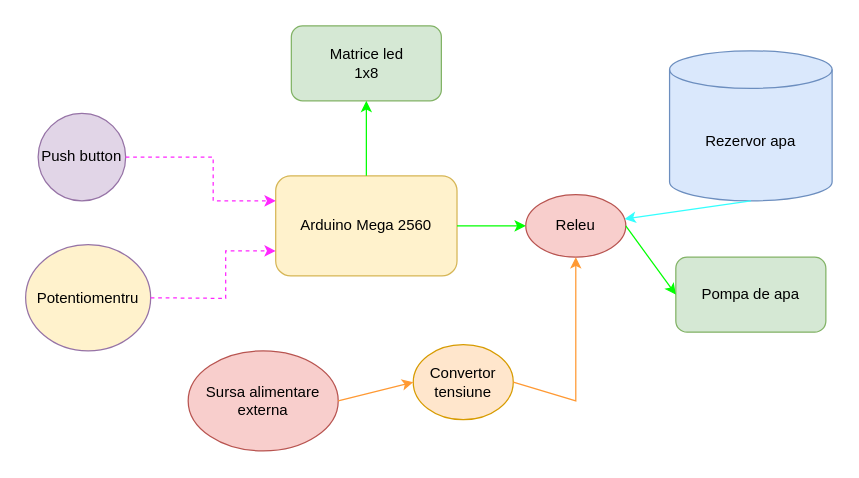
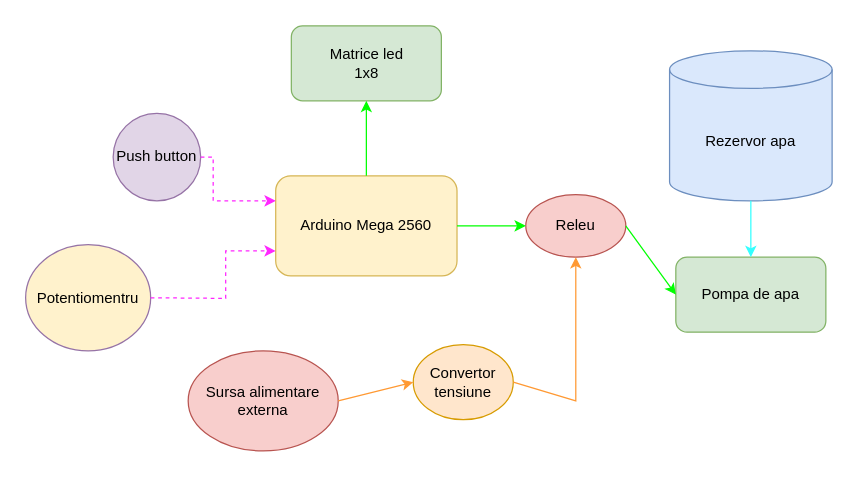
  <mxCell id="0" />
  <mxCell id="1" parent="0" />
  <mxCell id="2" value="Arduino Mega 2560" style="rounded=1;whiteSpace=wrap;html=1;fillColor=#fff2cc;strokeColor=#d6b656;" parent="1" vertex="1"><mxGeometry x="220" y="140" width="145" height="80" as="geometry" /></mxCell>
  <mxCell id="3" value="Matrice led&lt;br&gt;1x8" style="rounded=1;whiteSpace=wrap;html=1;fillColor=#d5e8d4;strokeColor=#82b366;" parent="1" vertex="1"><mxGeometry x="232.5" y="20" width="120" height="60" as="geometry" /></mxCell>
  <mxCell id="4" value="Potentiomentru" style="ellipse;whiteSpace=wrap;html=1;fillColor=#fff2cc;strokeColor=#9673a6;" parent="1" vertex="1"><mxGeometry x="20" y="195" width="100" height="85" as="geometry" /></mxCell>
  <mxCell id="5" value="Pompa de apa" style="rounded=1;whiteSpace=wrap;html=1;fillColor=#d5e8d4;strokeColor=#82b366;" parent="1" vertex="1"><mxGeometry x="540" y="205" width="120" height="60" as="geometry" /></mxCell>
  <mxCell id="6" value="Releu" style="ellipse;whiteSpace=wrap;html=1;fillColor=#f8cecc;strokeColor=#b85450;" parent="1" vertex="1"><mxGeometry x="420" y="155" width="80" height="50" as="geometry" /></mxCell>
  <mxCell id="7" value="Convertor tensiune" style="ellipse;whiteSpace=wrap;html=1;fillColor=#ffe6cc;strokeColor=#d79b00;" parent="1" vertex="1"><mxGeometry x="330" y="275" width="80" height="60" as="geometry" /></mxCell>
  <mxCell id="8" value="Rezervor&amp;nbsp;apa" style="shape=cylinder3;whiteSpace=wrap;html=1;boundedLbl=1;backgroundOutline=1;size=15;fillColor=#dae8fc;strokeColor=#6c8ebf;" parent="1" vertex="1"><mxGeometry x="535" y="40" width="130" height="120" as="geometry" /></mxCell>
  <mxCell id="9" value="Sursa alimentare externa" style="ellipse;whiteSpace=wrap;html=1;fillColor=#f8cecc;strokeColor=#b85450;" parent="1" vertex="1"><mxGeometry x="150" y="280" width="120" height="80" as="geometry" /></mxCell>
  <mxCell id="10" value="" style="endArrow=classic;html=1;rounded=0;edgeStyle=elbowEdgeStyle;entryX=0;entryY=0.5;entryDx=0;entryDy=0;fillColor=#60a917;strokeColor=#00FF00;" parent="1" target="6" edge="1"><mxGeometry width="50" height="50" relative="1" as="geometry"><mxPoint x="365" y="180" as="sourcePoint" /><mxPoint x="415" y="120" as="targetPoint" /></mxGeometry></mxCell>
  <mxCell id="11" value="" style="endArrow=classic;html=1;rounded=0;exitX=1;exitY=0.5;exitDx=0;exitDy=0;entryX=0;entryY=0.5;entryDx=0;entryDy=0;fillColor=#60a917;strokeColor=#00FF00;" parent="1" source="6" target="5" edge="1"><mxGeometry width="50" height="50" relative="1" as="geometry"><mxPoint x="490" y="330" as="sourcePoint" /><mxPoint x="540" y="280" as="targetPoint" /></mxGeometry></mxCell>
  <mxCell id="12" value="" style="endArrow=classic;html=1;rounded=0;exitX=1;exitY=0.5;exitDx=0;exitDy=0;entryX=0.5;entryY=1;entryDx=0;entryDy=0;fillColor=#fa6800;strokeColor=#FF9933;" parent="1" source="7" target="6" edge="1"><mxGeometry width="50" height="50" relative="1" as="geometry"><mxPoint x="490" y="340" as="sourcePoint" /><mxPoint x="540" y="290" as="targetPoint" /><Array as="points"><mxPoint x="460" y="320" /></Array></mxGeometry></mxCell>
  <mxCell id="13" value="" style="endArrow=classic;html=1;rounded=0;exitX=1;exitY=0.5;exitDx=0;exitDy=0;entryX=0;entryY=0.5;entryDx=0;entryDy=0;fillColor=#fa6800;strokeColor=#FF9933;" parent="1" source="9" target="7" edge="1"><mxGeometry width="50" height="50" relative="1" as="geometry"><mxPoint x="370" y="270" as="sourcePoint" /><mxPoint x="420" y="220" as="targetPoint" /></mxGeometry></mxCell>
  <mxCell id="14" value="" style="endArrow=classic;html=1;rounded=0;entryX=0.5;entryY=1;entryDx=0;entryDy=0;exitX=0.5;exitY=0;exitDx=0;exitDy=0;fillColor=#60a917;strokeColor=#00FF00;" parent="1" source="2" target="3" edge="1"><mxGeometry width="50" height="50" relative="1" as="geometry"><mxPoint x="330" y="140" as="sourcePoint" /><mxPoint x="380" y="90" as="targetPoint" /><Array as="points" /></mxGeometry></mxCell>
  <mxCell id="15" value="" style="endArrow=classic;html=1;rounded=0;exitX=1;exitY=0.5;exitDx=0;exitDy=0;entryX=0;entryY=0.75;entryDx=0;entryDy=0;strokeColor=#FF26FF;dashed=1;" parent="1" source="4" target="2" edge="1"><mxGeometry width="50" height="50" relative="1" as="geometry"><mxPoint x="350" y="190" as="sourcePoint" /><mxPoint x="400" y="140" as="targetPoint" /><Array as="points"><mxPoint x="180" y="238" /><mxPoint x="180" y="200" /></Array></mxGeometry></mxCell>
- <mxCell id="16" value="" style="endArrow=classic;html=1;rounded=0;exitX=0.5;exitY=1;exitDx=0;exitDy=0;exitPerimeter=0;fillColor=#1ba1e2;strokeColor=#33FFFF;" parent="1" source="8" target="6" edge="1"><mxGeometry width="50" height="50" relative="1" as="geometry"><mxPoint x="630" y="177.5" as="sourcePoint" /><mxPoint x="680" y="127.5" as="targetPoint" /></mxGeometry></mxCell>
- <mxCell id="17" value="Push button" style="ellipse;whiteSpace=wrap;html=1;aspect=fixed;fillColor=#e1d5e7;strokeColor=#9673a6;" parent="1" vertex="1"><mxGeometry x="30" y="90" width="70" height="70" as="geometry" /></mxCell>
+ <mxCell id="16" value="" style="endArrow=classic;html=1;rounded=0;exitX=0.5;exitY=1;exitDx=0;exitDy=0;exitPerimeter=0;entryX=0.5;entryY=0;entryDx=0;entryDy=0;fillColor=#1ba1e2;strokeColor=#33FFFF;" parent="1" source="8" target="5" edge="1"><mxGeometry width="50" height="50" relative="1" as="geometry"><mxPoint x="630" y="177.5" as="sourcePoint" /><mxPoint x="680" y="127.5" as="targetPoint" /></mxGeometry></mxCell>
+ <mxCell id="17" value="Push button" style="ellipse;whiteSpace=wrap;html=1;aspect=fixed;fillColor=#e1d5e7;strokeColor=#9673a6;" parent="1" vertex="1"><mxGeometry x="90" y="90" width="70" height="70" as="geometry" /></mxCell>
  <mxCell id="18" value="" style="endArrow=classic;html=1;rounded=0;exitX=1;exitY=0.5;exitDx=0;exitDy=0;entryX=0;entryY=0.25;entryDx=0;entryDy=0;dashed=1;strokeColor=#FF26FF;" parent="1" source="17" target="2" edge="1"><mxGeometry width="50" height="50" relative="1" as="geometry"><mxPoint x="130" y="150" as="sourcePoint" /><mxPoint x="200" y="160" as="targetPoint" /><Array as="points"><mxPoint x="170" y="125" /><mxPoint x="170" y="160" /></Array></mxGeometry></mxCell>
